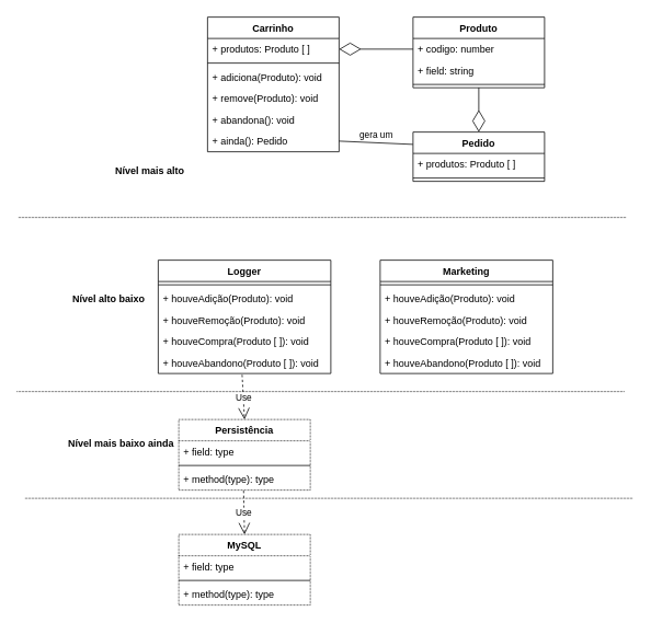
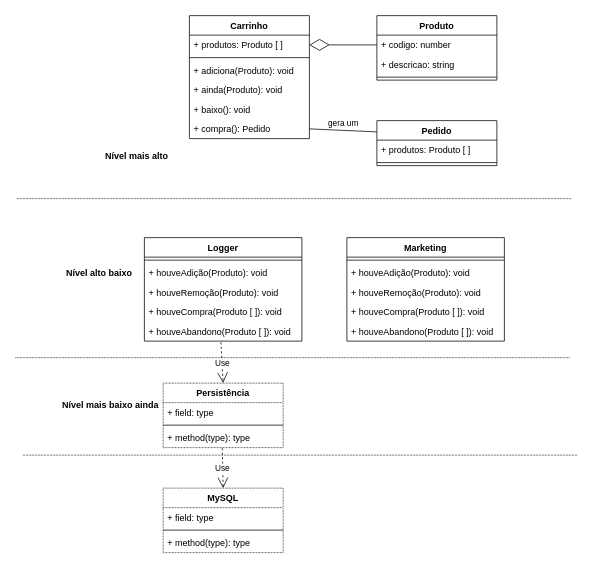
  <mxCell id="0" />
  <mxCell id="1" parent="0" />
  <mxCell id="2" value="" style="endArrow=diamondThin;endFill=0;endSize=24;html=1;entryX=1;entryY=0.5;entryDx=0;entryDy=0;exitX=0;exitY=0.5;exitDx=0;exitDy=0;" edge="1" parent="1" source="13" target="6"><mxGeometry width="160" relative="1" as="geometry"><mxPoint x="402" y="150" as="sourcePoint" /><mxPoint x="562" y="150" as="targetPoint" /></mxGeometry></mxCell>
- <mxCell id="3" value="" style="endArrow=diamondThin;endFill=0;endSize=24;html=1;exitX=0.5;exitY=1;exitDx=0;exitDy=0;entryX=0.5;entryY=0;entryDx=0;entryDy=0;" edge="1" parent="1" source="12" target="16"><mxGeometry width="160" relative="1" as="geometry"><mxPoint x="342" y="250" as="sourcePoint" /><mxPoint x="502" y="250" as="targetPoint" /></mxGeometry></mxCell>
  <mxCell id="4" value="gera um" style="html=1;verticalAlign=bottom;endArrow=none;entryX=0;entryY=0.25;entryDx=0;entryDy=0;exitX=1;exitY=0.5;exitDx=0;exitDy=0;" edge="1" parent="1" source="11" target="16"><mxGeometry width="80" relative="1" as="geometry"><mxPoint x="412" y="180" as="sourcePoint" /><mxPoint x="492" y="180" as="targetPoint" /><mxPoint as="offset" /></mxGeometry></mxCell>
  <mxCell id="5" value="Carrinho" style="swimlane;fontStyle=1;align=center;verticalAlign=top;childLayout=stackLayout;horizontal=1;startSize=26;horizontalStack=0;resizeParent=1;resizeParentMax=0;resizeLast=0;collapsible=1;marginBottom=0;" vertex="1" parent="1"><mxGeometry x="252" y="20" width="160" height="164" as="geometry" /></mxCell>
  <mxCell id="6" value="+ produtos: Produto [ ]" style="text;strokeColor=none;fillColor=none;align=left;verticalAlign=top;spacingLeft=4;spacingRight=4;overflow=hidden;rotatable=0;points=[[0,0.5],[1,0.5]];portConstraint=eastwest;" vertex="1" parent="5"><mxGeometry y="26" width="160" height="26" as="geometry" /></mxCell>
  <mxCell id="7" value="" style="line;strokeWidth=1;fillColor=none;align=left;verticalAlign=middle;spacingTop=-1;spacingLeft=3;spacingRight=3;rotatable=0;labelPosition=right;points=[];portConstraint=eastwest;" vertex="1" parent="5"><mxGeometry y="52" width="160" height="8" as="geometry" /></mxCell>
  <mxCell id="8" value="+ adiciona(Produto): void" style="text;strokeColor=none;fillColor=none;align=left;verticalAlign=top;spacingLeft=4;spacingRight=4;overflow=hidden;rotatable=0;points=[[0,0.5],[1,0.5]];portConstraint=eastwest;" vertex="1" parent="5"><mxGeometry y="60" width="160" height="26" as="geometry" /></mxCell>
- <mxCell id="9" value="+ remove(Produto): void" style="text;strokeColor=none;fillColor=none;align=left;verticalAlign=top;spacingLeft=4;spacingRight=4;overflow=hidden;rotatable=0;points=[[0,0.5],[1,0.5]];portConstraint=eastwest;" vertex="1" parent="5"><mxGeometry y="86" width="160" height="26" as="geometry" /></mxCell>
- <mxCell id="10" value="+ abandona(): void" style="text;strokeColor=none;fillColor=none;align=left;verticalAlign=top;spacingLeft=4;spacingRight=4;overflow=hidden;rotatable=0;points=[[0,0.5],[1,0.5]];portConstraint=eastwest;" vertex="1" parent="5"><mxGeometry y="112" width="160" height="26" as="geometry" /></mxCell>
- <mxCell id="11" value="+ ainda(): Pedido" style="text;strokeColor=none;fillColor=none;align=left;verticalAlign=top;spacingLeft=4;spacingRight=4;overflow=hidden;rotatable=0;points=[[0,0.5],[1,0.5]];portConstraint=eastwest;" vertex="1" parent="5"><mxGeometry y="138" width="160" height="26" as="geometry" /></mxCell>
+ <mxCell id="9" value="+ ainda(Produto): void" style="text;strokeColor=none;fillColor=none;align=left;verticalAlign=top;spacingLeft=4;spacingRight=4;overflow=hidden;rotatable=0;points=[[0,0.5],[1,0.5]];portConstraint=eastwest;" vertex="1" parent="5"><mxGeometry y="86" width="160" height="26" as="geometry" /></mxCell>
+ <mxCell id="10" value="+ baixo(): void" style="text;strokeColor=none;fillColor=none;align=left;verticalAlign=top;spacingLeft=4;spacingRight=4;overflow=hidden;rotatable=0;points=[[0,0.5],[1,0.5]];portConstraint=eastwest;" vertex="1" parent="5"><mxGeometry y="112" width="160" height="26" as="geometry" /></mxCell>
+ <mxCell id="11" value="+ compra(): Pedido" style="text;strokeColor=none;fillColor=none;align=left;verticalAlign=top;spacingLeft=4;spacingRight=4;overflow=hidden;rotatable=0;points=[[0,0.5],[1,0.5]];portConstraint=eastwest;" vertex="1" parent="5"><mxGeometry y="138" width="160" height="26" as="geometry" /></mxCell>
  <mxCell id="12" value="Produto" style="swimlane;fontStyle=1;align=center;verticalAlign=top;childLayout=stackLayout;horizontal=1;startSize=26;horizontalStack=0;resizeParent=1;resizeParentMax=0;resizeLast=0;collapsible=1;marginBottom=0;" vertex="1" parent="1"><mxGeometry x="502" y="20" width="160" height="86" as="geometry" /></mxCell>
  <mxCell id="13" value="+ codigo: number" style="text;strokeColor=none;fillColor=none;align=left;verticalAlign=top;spacingLeft=4;spacingRight=4;overflow=hidden;rotatable=0;points=[[0,0.5],[1,0.5]];portConstraint=eastwest;" vertex="1" parent="12"><mxGeometry y="26" width="160" height="26" as="geometry" /></mxCell>
- <mxCell id="14" value="+ field: string" style="text;strokeColor=none;fillColor=none;align=left;verticalAlign=top;spacingLeft=4;spacingRight=4;overflow=hidden;rotatable=0;points=[[0,0.5],[1,0.5]];portConstraint=eastwest;" vertex="1" parent="12"><mxGeometry y="52" width="160" height="26" as="geometry" /></mxCell>
+ <mxCell id="14" value="+ descricao: string" style="text;strokeColor=none;fillColor=none;align=left;verticalAlign=top;spacingLeft=4;spacingRight=4;overflow=hidden;rotatable=0;points=[[0,0.5],[1,0.5]];portConstraint=eastwest;" vertex="1" parent="12"><mxGeometry y="52" width="160" height="26" as="geometry" /></mxCell>
  <mxCell id="15" value="" style="line;strokeWidth=1;fillColor=none;align=left;verticalAlign=middle;spacingTop=-1;spacingLeft=3;spacingRight=3;rotatable=0;labelPosition=right;points=[];portConstraint=eastwest;" vertex="1" parent="12"><mxGeometry y="78" width="160" height="8" as="geometry" /></mxCell>
  <mxCell id="16" value="Pedido" style="swimlane;fontStyle=1;align=center;verticalAlign=top;childLayout=stackLayout;horizontal=1;startSize=26;horizontalStack=0;resizeParent=1;resizeParentMax=0;resizeLast=0;collapsible=1;marginBottom=0;" vertex="1" parent="1"><mxGeometry x="502" y="160" width="160" height="60" as="geometry" /></mxCell>
  <mxCell id="17" value="+ produtos: Produto [ ]" style="text;strokeColor=none;fillColor=none;align=left;verticalAlign=top;spacingLeft=4;spacingRight=4;overflow=hidden;rotatable=0;points=[[0,0.5],[1,0.5]];portConstraint=eastwest;" vertex="1" parent="16"><mxGeometry y="26" width="160" height="26" as="geometry" /></mxCell>
  <mxCell id="18" value="" style="line;strokeWidth=1;fillColor=none;align=left;verticalAlign=middle;spacingTop=-1;spacingLeft=3;spacingRight=3;rotatable=0;labelPosition=right;points=[];portConstraint=eastwest;" vertex="1" parent="16"><mxGeometry y="52" width="160" height="8" as="geometry" /></mxCell>
  <mxCell id="19" value="" style="line;strokeWidth=1;fillColor=none;align=left;verticalAlign=middle;spacingTop=-1;spacingLeft=3;spacingRight=3;rotatable=0;labelPosition=right;points=[];portConstraint=eastwest;dashed=1;dashPattern=1 1;" vertex="1" parent="1"><mxGeometry x="22" y="260" width="740" height="8" as="geometry" /></mxCell>
  <mxCell id="20" value="Nível mais alto" style="text;align=center;fontStyle=1;verticalAlign=middle;spacingLeft=3;spacingRight=3;strokeColor=none;rotatable=0;points=[[0,0.5],[1,0.5]];portConstraint=eastwest;dashed=1;dashPattern=1 1;" vertex="1" parent="1"><mxGeometry x="142" y="193" width="80" height="26" as="geometry" /></mxCell>
  <mxCell id="21" value="Nível alto baixo" style="text;align=center;fontStyle=1;verticalAlign=middle;spacingLeft=3;spacingRight=3;strokeColor=none;rotatable=0;points=[[0,0.5],[1,0.5]];portConstraint=eastwest;dashed=1;dashPattern=1 1;" vertex="1" parent="1"><mxGeometry x="92" y="350" width="80" height="26" as="geometry" /></mxCell>
  <mxCell id="22" value="Use" style="endArrow=open;endSize=12;dashed=1;html=1;entryX=0.5;entryY=0;entryDx=0;entryDy=0;exitX=0.486;exitY=1.06;exitDx=0;exitDy=0;exitPerimeter=0;" edge="1" parent="1" source="28" target="40"><mxGeometry width="160" relative="1" as="geometry"><mxPoint x="442" y="440" as="sourcePoint" /><mxPoint x="502" y="440" as="targetPoint" /></mxGeometry></mxCell>
  <mxCell id="23" value="Logger" style="swimlane;fontStyle=1;align=center;verticalAlign=top;childLayout=stackLayout;horizontal=1;startSize=26;horizontalStack=0;resizeParent=1;resizeParentMax=0;resizeLast=0;collapsible=1;marginBottom=0;" vertex="1" parent="1"><mxGeometry x="192" y="316" width="210" height="138" as="geometry" /></mxCell>
  <mxCell id="24" value="" style="line;strokeWidth=1;fillColor=none;align=left;verticalAlign=middle;spacingTop=-1;spacingLeft=3;spacingRight=3;rotatable=0;labelPosition=right;points=[];portConstraint=eastwest;" vertex="1" parent="23"><mxGeometry y="26" width="210" height="8" as="geometry" /></mxCell>
  <mxCell id="25" value="+ houveAdição(Produto): void" style="text;strokeColor=none;fillColor=none;align=left;verticalAlign=top;spacingLeft=4;spacingRight=4;overflow=hidden;rotatable=0;points=[[0,0.5],[1,0.5]];portConstraint=eastwest;" vertex="1" parent="23"><mxGeometry y="34" width="210" height="26" as="geometry" /></mxCell>
  <mxCell id="26" value="+ houveRemoção(Produto): void" style="text;strokeColor=none;fillColor=none;align=left;verticalAlign=top;spacingLeft=4;spacingRight=4;overflow=hidden;rotatable=0;points=[[0,0.5],[1,0.5]];portConstraint=eastwest;" vertex="1" parent="23"><mxGeometry y="60" width="210" height="26" as="geometry" /></mxCell>
  <mxCell id="27" value="+ houveCompra(Produto [ ]): void" style="text;strokeColor=none;fillColor=none;align=left;verticalAlign=top;spacingLeft=4;spacingRight=4;overflow=hidden;rotatable=0;points=[[0,0.5],[1,0.5]];portConstraint=eastwest;" vertex="1" parent="23"><mxGeometry y="86" width="210" height="26" as="geometry" /></mxCell>
  <mxCell id="28" value="+ houveAbandono(Produto [ ]): void" style="text;strokeColor=none;fillColor=none;align=left;verticalAlign=top;spacingLeft=4;spacingRight=4;overflow=hidden;rotatable=0;points=[[0,0.5],[1,0.5]];portConstraint=eastwest;" vertex="1" parent="23"><mxGeometry y="112" width="210" height="26" as="geometry" /></mxCell>
  <mxCell id="29" value="Marketing" style="swimlane;fontStyle=1;align=center;verticalAlign=top;childLayout=stackLayout;horizontal=1;startSize=26;horizontalStack=0;resizeParent=1;resizeParentMax=0;resizeLast=0;collapsible=1;marginBottom=0;" vertex="1" parent="1"><mxGeometry x="462" y="316" width="210" height="138" as="geometry" /></mxCell>
  <mxCell id="30" value="" style="line;strokeWidth=1;fillColor=none;align=left;verticalAlign=middle;spacingTop=-1;spacingLeft=3;spacingRight=3;rotatable=0;labelPosition=right;points=[];portConstraint=eastwest;" vertex="1" parent="29"><mxGeometry y="26" width="210" height="8" as="geometry" /></mxCell>
  <mxCell id="31" value="+ houveAdição(Produto): void" style="text;strokeColor=none;fillColor=none;align=left;verticalAlign=top;spacingLeft=4;spacingRight=4;overflow=hidden;rotatable=0;points=[[0,0.5],[1,0.5]];portConstraint=eastwest;" vertex="1" parent="29"><mxGeometry y="34" width="210" height="26" as="geometry" /></mxCell>
  <mxCell id="32" value="+ houveRemoção(Produto): void" style="text;strokeColor=none;fillColor=none;align=left;verticalAlign=top;spacingLeft=4;spacingRight=4;overflow=hidden;rotatable=0;points=[[0,0.5],[1,0.5]];portConstraint=eastwest;" vertex="1" parent="29"><mxGeometry y="60" width="210" height="26" as="geometry" /></mxCell>
  <mxCell id="33" value="+ houveCompra(Produto [ ]): void" style="text;strokeColor=none;fillColor=none;align=left;verticalAlign=top;spacingLeft=4;spacingRight=4;overflow=hidden;rotatable=0;points=[[0,0.5],[1,0.5]];portConstraint=eastwest;" vertex="1" parent="29"><mxGeometry y="86" width="210" height="26" as="geometry" /></mxCell>
  <mxCell id="34" value="+ houveAbandono(Produto [ ]): void" style="text;strokeColor=none;fillColor=none;align=left;verticalAlign=top;spacingLeft=4;spacingRight=4;overflow=hidden;rotatable=0;points=[[0,0.5],[1,0.5]];portConstraint=eastwest;" vertex="1" parent="29"><mxGeometry y="112" width="210" height="26" as="geometry" /></mxCell>
  <mxCell id="35" value="Use" style="endArrow=open;endSize=12;dashed=1;html=1;exitX=0.493;exitY=1.027;exitDx=0;exitDy=0;exitPerimeter=0;entryX=0.5;entryY=0;entryDx=0;entryDy=0;" edge="1" parent="1" source="43" target="36"><mxGeometry width="160" relative="1" as="geometry"><mxPoint x="346" y="425.012" as="sourcePoint" /><mxPoint x="342" y="480" as="targetPoint" /></mxGeometry></mxCell>
  <mxCell id="36" value="MySQL" style="swimlane;fontStyle=1;align=center;verticalAlign=top;childLayout=stackLayout;horizontal=1;startSize=26;horizontalStack=0;resizeParent=1;resizeParentMax=0;resizeLast=0;collapsible=1;marginBottom=0;dashed=1;dashPattern=1 1;" vertex="1" parent="1"><mxGeometry x="217" y="650" width="160" height="86" as="geometry" /></mxCell>
  <mxCell id="37" value="+ field: type" style="text;strokeColor=none;fillColor=none;align=left;verticalAlign=top;spacingLeft=4;spacingRight=4;overflow=hidden;rotatable=0;points=[[0,0.5],[1,0.5]];portConstraint=eastwest;" vertex="1" parent="36"><mxGeometry y="26" width="160" height="26" as="geometry" /></mxCell>
  <mxCell id="38" value="" style="line;strokeWidth=1;fillColor=none;align=left;verticalAlign=middle;spacingTop=-1;spacingLeft=3;spacingRight=3;rotatable=0;labelPosition=right;points=[];portConstraint=eastwest;" vertex="1" parent="36"><mxGeometry y="52" width="160" height="8" as="geometry" /></mxCell>
  <mxCell id="39" value="+ method(type): type" style="text;strokeColor=none;fillColor=none;align=left;verticalAlign=top;spacingLeft=4;spacingRight=4;overflow=hidden;rotatable=0;points=[[0,0.5],[1,0.5]];portConstraint=eastwest;" vertex="1" parent="36"><mxGeometry y="60" width="160" height="26" as="geometry" /></mxCell>
  <mxCell id="40" value="Persistência" style="swimlane;fontStyle=1;align=center;verticalAlign=top;childLayout=stackLayout;horizontal=1;startSize=26;horizontalStack=0;resizeParent=1;resizeParentMax=0;resizeLast=0;collapsible=1;marginBottom=0;dashed=1;dashPattern=1 1;" vertex="1" parent="1"><mxGeometry x="217" y="510" width="160" height="86" as="geometry" /></mxCell>
  <mxCell id="41" value="+ field: type" style="text;strokeColor=none;fillColor=none;align=left;verticalAlign=top;spacingLeft=4;spacingRight=4;overflow=hidden;rotatable=0;points=[[0,0.5],[1,0.5]];portConstraint=eastwest;" vertex="1" parent="40"><mxGeometry y="26" width="160" height="26" as="geometry" /></mxCell>
  <mxCell id="42" value="" style="line;strokeWidth=1;fillColor=none;align=left;verticalAlign=middle;spacingTop=-1;spacingLeft=3;spacingRight=3;rotatable=0;labelPosition=right;points=[];portConstraint=eastwest;" vertex="1" parent="40"><mxGeometry y="52" width="160" height="8" as="geometry" /></mxCell>
  <mxCell id="43" value="+ method(type): type" style="text;strokeColor=none;fillColor=none;align=left;verticalAlign=top;spacingLeft=4;spacingRight=4;overflow=hidden;rotatable=0;points=[[0,0.5],[1,0.5]];portConstraint=eastwest;" vertex="1" parent="40"><mxGeometry y="60" width="160" height="26" as="geometry" /></mxCell>
  <mxCell id="44" value="Nível mais baixo ainda" style="text;align=center;fontStyle=1;verticalAlign=middle;spacingLeft=3;spacingRight=3;strokeColor=none;rotatable=0;points=[[0,0.5],[1,0.5]];portConstraint=eastwest;dashed=1;dashPattern=1 1;" vertex="1" parent="1"><mxGeometry x="107" y="525" width="80" height="26" as="geometry" /></mxCell>
  <mxCell id="45" value="" style="line;strokeWidth=1;fillColor=none;align=left;verticalAlign=middle;spacingTop=-1;spacingLeft=3;spacingRight=3;rotatable=0;labelPosition=right;points=[];portConstraint=eastwest;dashed=1;dashPattern=1 1;" vertex="1" parent="1"><mxGeometry x="20" y="472" width="740" height="8" as="geometry" /></mxCell>
  <mxCell id="46" value="" style="line;strokeWidth=1;fillColor=none;align=left;verticalAlign=middle;spacingTop=-1;spacingLeft=3;spacingRight=3;rotatable=0;labelPosition=right;points=[];portConstraint=eastwest;dashed=1;dashPattern=1 1;" vertex="1" parent="1"><mxGeometry x="30" y="602" width="740" height="8" as="geometry" /></mxCell>
